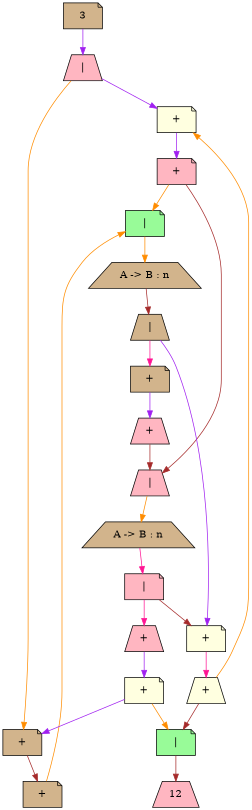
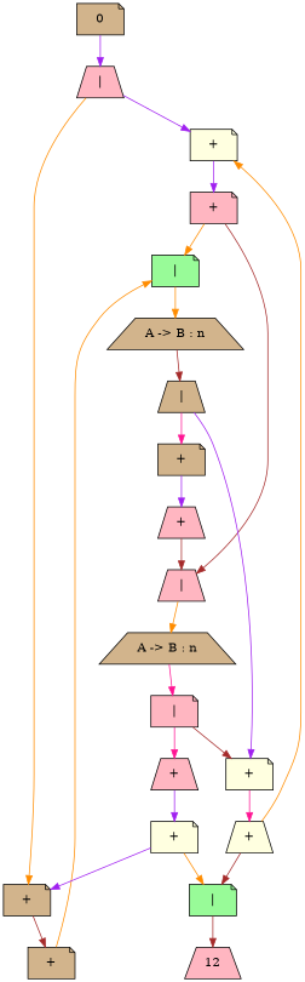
  digraph {
    node [shape=note style=filled fillcolor=tan]
    edge [color=purple]
-   0 [label=3]
+   0
    n2 [label="|" shape=trapezium fillcolor=lightpink]
    n3 [label="+" fillcolor=lightyellow]
    n4 [label="+"]
    n5 [label="+" fillcolor=lightpink]
    n6 [label="+"]
    n7 [label="|" fillcolor=palegreen]
    n8 [label="|" shape=trapezium fillcolor=lightpink]
    n9 [label="+" shape=trapezium fillcolor=lightyellow]
    n10 [label="|" fillcolor=palegreen]
    12 [shape=trapezium fillcolor=lightpink]
    n12 [label="+" fillcolor=lightyellow]
    n13 [label="A -> B : n" shape=trapezium]
    n14 [label="|" shape=trapezium]
    n15 [label="+" fillcolor=lightyellow]
    n16 [label="+"]
    n17 [label="+" shape=trapezium fillcolor=lightpink]
    n18 [label="A -> B : n" shape=trapezium]
    n19 [label="|" fillcolor=lightpink]
    n20 [label="+" shape=trapezium fillcolor=lightpink]
    0 -> n2
    n2 -> n3
    n2 -> n4 [color=darkorange]
    n3 -> n5
    n4 -> n6 [color=brown]
    n5 -> n7 [color=darkorange]
    n5 -> n8 [color=brown]
    n6 -> n7 [color=darkorange]
    n7 -> n13 [color=darkorange]
    n8 -> n18 [color=darkorange]
    n9 -> n3 [color=darkorange]
    n9 -> n10 [color=brown]
    n10 -> 12 [color=brown]
    n12 -> n4
    n12 -> n10 [color=darkorange]
    n13 -> n14 [color=brown]
    n14 -> n15
    n14 -> n16 [color=deeppink]
    n15 -> n9 [color=deeppink]
    n16 -> n17
    n17 -> n8 [color=brown]
    n18 -> n19 [color=deeppink]
    n19 -> n15 [color=brown]
    n19 -> n20 [color=deeppink]
    n20 -> n12
  }
